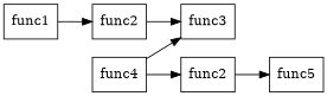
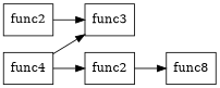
  digraph {
    rankdir=LR
    node [shape=record]
-   n1 [label=func1]
    n2 [label=func2]
    n3 [label=func3]
    n4 [label=func4]
    n5 [label=func2]
-   n6 [label=func5]
-   n1 -> n2
+   n6 [label=func8]
    n2 -> n3
    n4 -> n3
    n4 -> n5
    n5 -> n6
  }
